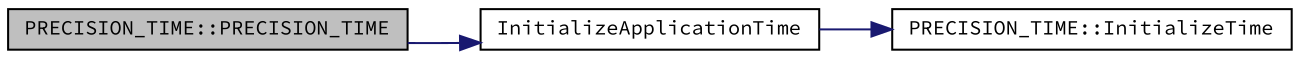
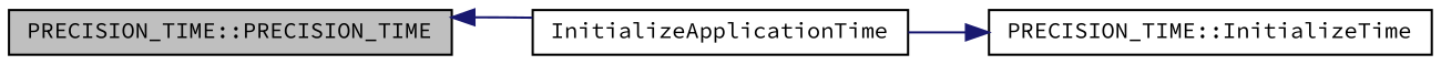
  digraph {
    fontname="Source Code Pro"
    rankdir=LR
    node [color=black fontname="Source Code Pro" fontsize=10 shape=record]
    edge [color=midnightblue fontname="Source Code Pro" fontsize=10 labelfontname=FreeSans labelfontsize=10 style=solid]
    n1 [fillcolor=grey75 fontcolor=black height=0.2 label="PRECISION_TIME::PRECISION_TIME" style=filled width=0.4]
    n2 [height=0.2 label=InitializeApplicationTime width=0.4]
    n3 [height=0.2 label="PRECISION_TIME::InitializeTime" width=0.4]
-   n1 -> n2
+   n2 -> n1
    n2 -> n3
  }
